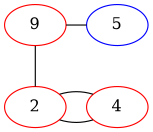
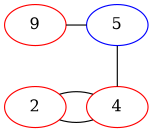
  graph {
    node [color=red]
    2
    4
    n3 [label=9]
    5 [color=blue]
    subgraph sub_1 {
      rank=max
      2
      4
    }
    subgraph sub_2 {
      rank=same
      n3
      5
    }
    2 -- 4
-   2 -- n3
    4 -- 2
+   4 -- 5
    n3 -- 5
  }
